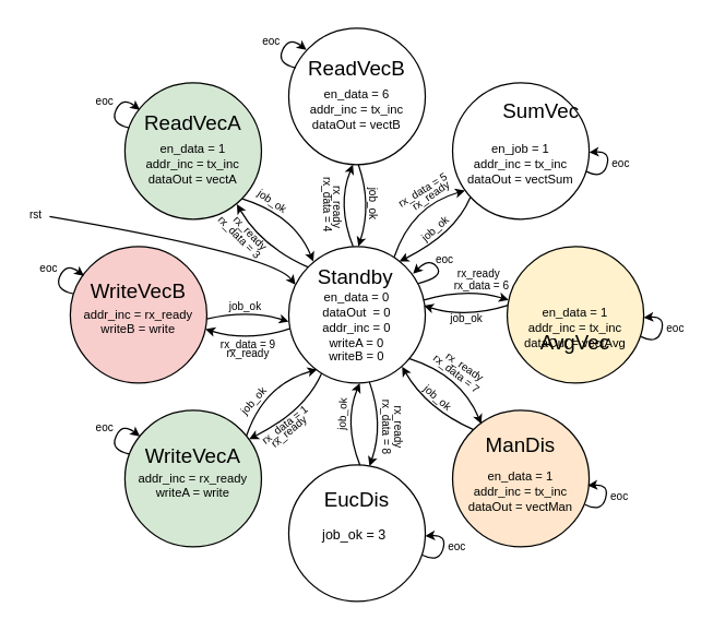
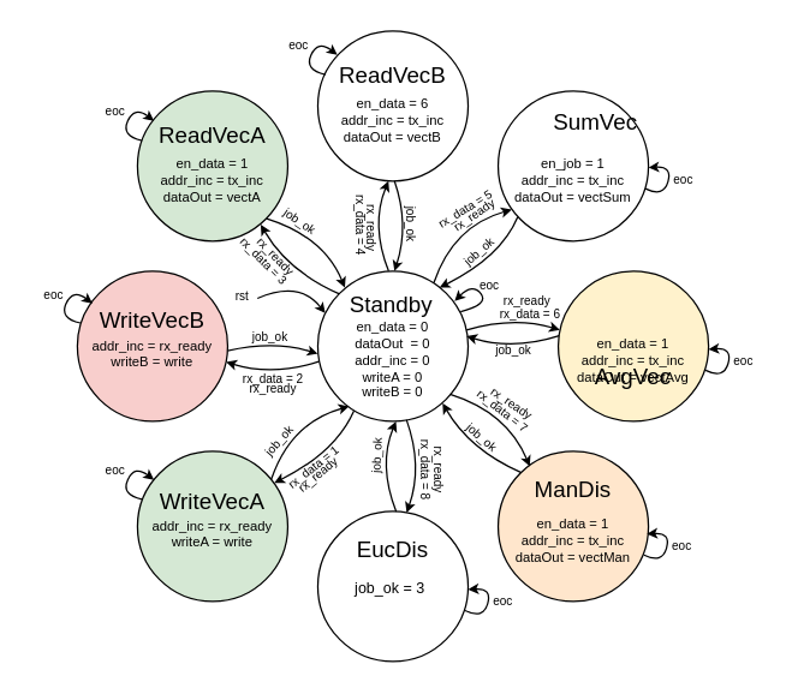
  <mxCell id="0" />
  <mxCell id="1" parent="0" />
  <mxCell id="2" value="en_data = 0&lt;br style=&quot;font-size: 9px;&quot;&gt;dataOut&amp;nbsp; = 0&lt;br style=&quot;font-size: 9px;&quot;&gt;addr_inc = 0&lt;br style=&quot;font-size: 9px;&quot;&gt;writeA = 0&lt;br style=&quot;font-size: 9px;&quot;&gt;writeB = 0&lt;br style=&quot;font-size: 9px;&quot;&gt;&amp;nbsp;" style="ellipse;whiteSpace=wrap;html=1;aspect=fixed;fontSize=9;verticalAlign=bottom;" parent="1" vertex="1"><mxGeometry x="211" y="180" width="100" height="100" as="geometry" /></mxCell>
  <mxCell id="3" value="&lt;br style=&quot;font-size: 9px;&quot;&gt;addr_inc = rx_ready&lt;br style=&quot;font-size: 9px;&quot;&gt;writeA = write" style="ellipse;whiteSpace=wrap;html=1;aspect=fixed;fontSize=9;verticalAlign=middle;fillColor=#d5e8d4;" parent="1" vertex="1"><mxGeometry x="91" y="300" width="100" height="100" as="geometry" /></mxCell>
  <mxCell id="4" value="&lt;br style=&quot;font-size: 9px;&quot;&gt;addr_inc = rx_ready&lt;br style=&quot;font-size: 9px;&quot;&gt;writeB = write" style="ellipse;whiteSpace=wrap;html=1;aspect=fixed;fontSize=9;verticalAlign=middle;fillColor=#f8cecc;" parent="1" vertex="1"><mxGeometry x="51" y="180" width="100" height="100" as="geometry" /></mxCell>
  <mxCell id="5" value="en_data = 1&lt;br style=&quot;font-size: 9px;&quot;&gt;addr_inc = tx_inc&lt;br style=&quot;font-size: 9px;&quot;&gt;dataOut = vectA&lt;br style=&quot;font-size: 9px;&quot;&gt;&lt;br style=&quot;font-size: 9px;&quot;&gt;&amp;nbsp;" style="ellipse;whiteSpace=wrap;html=1;aspect=fixed;fontSize=9;verticalAlign=bottom;fillColor=#d5e8d4;" parent="1" vertex="1"><mxGeometry x="91" y="60" width="100" height="100" as="geometry" /></mxCell>
  <mxCell id="6" value="en_data = 6&lt;br&gt;addr_inc = tx_inc&lt;br&gt;dataOut = vectB&lt;br&gt;&lt;br&gt;&amp;nbsp;" style="ellipse;whiteSpace=wrap;html=1;aspect=fixed;fontSize=9;verticalAlign=bottom;" parent="1" vertex="1"><mxGeometry x="211" y="20" width="100" height="100" as="geometry" /></mxCell>
  <mxCell id="7" value="en_job = 1&lt;br&gt;addr_inc = tx_inc&lt;br&gt;dataOut = vectSum&lt;br&gt;&lt;br&gt;&amp;nbsp;" style="ellipse;whiteSpace=wrap;html=1;aspect=fixed;fontSize=9;verticalAlign=bottom;" parent="1" vertex="1"><mxGeometry x="331" y="60" width="100" height="100" as="geometry" /></mxCell>
  <mxCell id="8" value="en_data = 1&lt;br&gt;addr_inc = tx_inc&lt;br&gt;dataOut = vectAvg&lt;br&gt;&lt;br&gt;&amp;nbsp;" style="ellipse;whiteSpace=wrap;html=1;aspect=fixed;fontSize=9;verticalAlign=bottom;fillColor=#fff2cc;" parent="1" vertex="1"><mxGeometry x="371" y="180" width="100" height="100" as="geometry" /></mxCell>
  <mxCell id="9" value="en_data = 1&lt;br&gt;addr_inc = tx_inc&lt;br&gt;dataOut = vectMan&lt;br&gt;&lt;br&gt;&amp;nbsp;" style="ellipse;whiteSpace=wrap;html=1;aspect=fixed;fontSize=9;verticalAlign=bottom;fillColor=#ffe6cc;" parent="1" vertex="1"><mxGeometry x="331" y="300" width="100" height="100" as="geometry" /></mxCell>
  <mxCell id="10" value="&lt;br&gt;&lt;br&gt;" style="ellipse;whiteSpace=wrap;html=1;aspect=fixed;fontSize=9;verticalAlign=bottom;align=center;" parent="1" vertex="1"><mxGeometry x="211" y="340" width="100" height="100" as="geometry" /></mxCell>
  <mxCell id="11" value="WriteVecA" style="text;html=1;strokeColor=none;fillColor=none;align=center;verticalAlign=middle;whiteSpace=wrap;rounded=0;fontSize=15;" parent="1" vertex="1"><mxGeometry x="111" y="318" width="60" height="30" as="geometry" /></mxCell>
  <mxCell id="12" value="WriteVecB" style="text;html=1;strokeColor=none;fillColor=none;align=center;verticalAlign=middle;whiteSpace=wrap;rounded=0;fontSize=15;" parent="1" vertex="1"><mxGeometry x="71" y="197" width="60" height="30" as="geometry" /></mxCell>
  <mxCell id="13" value="ReadVecA" style="text;html=1;strokeColor=none;fillColor=none;align=center;verticalAlign=middle;whiteSpace=wrap;rounded=0;fontSize=15;" parent="1" vertex="1"><mxGeometry x="111" y="74" width="60" height="30" as="geometry" /></mxCell>
  <mxCell id="14" value="ReadVecB" style="text;html=1;strokeColor=none;fillColor=none;align=center;verticalAlign=middle;whiteSpace=wrap;rounded=0;fontSize=15;" parent="1" vertex="1"><mxGeometry x="231" y="34" width="60" height="30" as="geometry" /></mxCell>
  <mxCell id="15" value="SumVec" style="text;html=1;strokeColor=none;fillColor=none;align=center;verticalAlign=middle;whiteSpace=wrap;rounded=0;fontSize=15;" parent="1" vertex="1"><mxGeometry x="366" y="65" width="60" height="30" as="geometry" /></mxCell>
  <mxCell id="16" value="AvgVec" style="text;html=1;strokeColor=none;fillColor=none;align=center;verticalAlign=middle;whiteSpace=wrap;rounded=0;fontSize=15;" parent="1" vertex="1"><mxGeometry x="391" y="235" width="60" height="30" as="geometry" /></mxCell>
  <mxCell id="17" value="EucDis" style="text;html=1;strokeColor=none;fillColor=none;align=center;verticalAlign=middle;whiteSpace=wrap;rounded=0;fontSize=15;" parent="1" vertex="1"><mxGeometry x="231" y="350" width="60" height="30" as="geometry" /></mxCell>
  <mxCell id="18" value="ManDis" style="text;html=1;strokeColor=none;fillColor=none;align=center;verticalAlign=middle;whiteSpace=wrap;rounded=0;fontSize=15;" parent="1" vertex="1"><mxGeometry x="351" y="310" width="60" height="30" as="geometry" /></mxCell>
  <mxCell id="19" value="" style="endArrow=classic;html=1;curved=1;entryX=0.049;entryY=0.28;entryDx=0;entryDy=0;entryPerimeter=0;endSize=4;startSize=4;exitX=0.991;exitY=0.554;exitDx=0;exitDy=0;exitPerimeter=0;" parent="1" source="20" target="2" edge="1"><mxGeometry width="50" height="50" relative="1" as="geometry"><mxPoint x="190" y="194" as="sourcePoint" /><mxPoint x="231" y="220" as="targetPoint" /><Array as="points"><mxPoint x="199" y="186" /></Array></mxGeometry></mxCell>
- <mxCell id="20" value="rst" style="text;html=1;strokeColor=none;fillColor=none;align=center;verticalAlign=middle;whiteSpace=wrap;rounded=0;fontSize=8;" parent="1" vertex="1"><mxGeometry x="16" y="147" width="20" height="20" as="geometry" /></mxCell>
+ <mxCell id="20" value="rst" style="text;html=1;strokeColor=none;fillColor=none;align=center;verticalAlign=middle;whiteSpace=wrap;rounded=0;fontSize=8;" parent="1" vertex="1"><mxGeometry x="151" y="187" width="20" height="20" as="geometry" /></mxCell>
  <mxCell id="21" value="" style="endArrow=classic;html=1;startSize=4;endSize=4;curved=1;entryX=0.99;entryY=0.605;entryDx=0;entryDy=0;entryPerimeter=0;exitX=0.006;exitY=0.602;exitDx=0;exitDy=0;exitPerimeter=0;" parent="1" source="2" target="4" edge="1"><mxGeometry width="50" height="50" relative="1" as="geometry"><mxPoint x="159.8" y="229.2" as="sourcePoint" /><mxPoint x="221.9" y="229.1" as="targetPoint" /><Array as="points"><mxPoint x="181" y="250" /></Array></mxGeometry></mxCell>
  <mxCell id="22" value="" style="endArrow=classic;html=1;startSize=4;endSize=4;curved=1;entryX=0.009;entryY=0.391;entryDx=0;entryDy=0;entryPerimeter=0;exitX=0.988;exitY=0.392;exitDx=0;exitDy=0;exitPerimeter=0;" parent="1" edge="1"><mxGeometry width="50" height="50" relative="1" as="geometry"><mxPoint x="309.9" y="219.2" as="sourcePoint" /><mxPoint x="372" y="219.1" as="targetPoint" /><Array as="points"><mxPoint x="341.1" y="210" /></Array></mxGeometry></mxCell>
  <mxCell id="23" value="" style="endArrow=classic;html=1;startSize=4;endSize=4;curved=1;" parent="1" edge="1"><mxGeometry width="50" height="50" relative="1" as="geometry"><mxPoint x="225" y="195" as="sourcePoint" /><mxPoint x="173" y="149" as="targetPoint" /><Array as="points"><mxPoint x="191" y="180" /></Array></mxGeometry></mxCell>
  <mxCell id="24" value="" style="endArrow=classic;html=1;startSize=4;endSize=4;curved=1;" parent="1" edge="1"><mxGeometry width="50" height="50" relative="1" as="geometry"><mxPoint x="299" y="262" as="sourcePoint" /><mxPoint x="352" y="310" as="targetPoint" /><Array as="points"><mxPoint x="337" y="274" /></Array></mxGeometry></mxCell>
  <mxCell id="25" value="" style="endArrow=classic;html=1;startSize=4;endSize=4;curved=1;entryX=0.591;entryY=0.008;entryDx=0;entryDy=0;entryPerimeter=0;" parent="1" edge="1"><mxGeometry width="50" height="50" relative="1" as="geometry"><mxPoint x="270" y="279" as="sourcePoint" /><mxPoint x="270.1" y="340.8" as="targetPoint" /><Array as="points"><mxPoint x="281" y="310" /></Array></mxGeometry></mxCell>
  <mxCell id="26" value="" style="endArrow=classic;html=1;startSize=4;endSize=4;curved=1;exitX=0.772;exitY=0.077;exitDx=0;exitDy=0;exitPerimeter=0;" parent="1" source="2" edge="1"><mxGeometry width="50" height="50" relative="1" as="geometry"><mxPoint x="261" y="230" as="sourcePoint" /><mxPoint x="340" y="139" as="targetPoint" /><Array as="points"><mxPoint x="301" y="150" /></Array></mxGeometry></mxCell>
  <mxCell id="27" value="Standby" style="text;html=1;strokeColor=none;fillColor=none;align=center;verticalAlign=middle;whiteSpace=wrap;rounded=0;fontSize=15;" parent="1" vertex="1"><mxGeometry x="230" y="187" width="60" height="30" as="geometry" /></mxCell>
  <mxCell id="28" value="" style="endArrow=classic;html=1;startSize=4;endSize=4;curved=1;" parent="1" edge="1"><mxGeometry width="50" height="50" relative="1" as="geometry"><mxPoint x="235" y="273" as="sourcePoint" /><mxPoint x="182" y="321" as="targetPoint" /><Array as="points"><mxPoint x="222.8" y="300.6" /></Array></mxGeometry></mxCell>
- <mxCell id="29" value="rx_data = 9" style="text;html=1;align=center;verticalAlign=middle;resizable=0;points=[];autosize=1;strokeColor=none;fillColor=none;fontSize=8;" parent="1" vertex="1"><mxGeometry x="151" y="242" width="60" height="20" as="geometry" /></mxCell>
+ <mxCell id="29" value="rx_data = 2" style="text;html=1;align=center;verticalAlign=middle;resizable=0;points=[];autosize=1;strokeColor=none;fillColor=none;fontSize=8;" parent="1" vertex="1"><mxGeometry x="151" y="242" width="60" height="20" as="geometry" /></mxCell>
  <mxCell id="30" value="rx_data = 1" style="text;html=1;align=center;verticalAlign=middle;resizable=0;points=[];autosize=1;strokeColor=none;fillColor=none;fontSize=8;rotation=-38.5;" parent="1" vertex="1"><mxGeometry x="178" y="301" width="60" height="20" as="geometry" /></mxCell>
  <mxCell id="31" value="rx_data = 3" style="text;html=1;align=center;verticalAlign=middle;resizable=0;points=[];autosize=1;strokeColor=none;fillColor=none;fontSize=8;rotation=45.2;" parent="1" vertex="1"><mxGeometry x="145" y="163" width="60" height="20" as="geometry" /></mxCell>
  <mxCell id="32" value="" style="endArrow=classic;html=1;curved=1;endSize=4;startSize=4;" parent="1" edge="1"><mxGeometry width="50" height="50" relative="1" as="geometry"><mxPoint x="151" y="233" as="sourcePoint" /><mxPoint x="211" y="235" as="targetPoint" /><Array as="points"><mxPoint x="182" y="226" /></Array></mxGeometry></mxCell>
  <mxCell id="33" value="rx_data = 4" style="text;html=1;align=center;verticalAlign=middle;resizable=0;points=[];autosize=1;strokeColor=none;fillColor=none;fontSize=8;rotation=90;" parent="1" vertex="1"><mxGeometry x="210" y="139" width="60" height="20" as="geometry" /></mxCell>
  <mxCell id="34" value="rx_data = 5" style="text;html=1;align=center;verticalAlign=middle;resizable=0;points=[];autosize=1;strokeColor=none;fillColor=none;fontSize=8;rotation=-31.4;" parent="1" vertex="1"><mxGeometry x="279" y="129" width="60" height="20" as="geometry" /></mxCell>
  <mxCell id="35" value="rx_data = 6" style="text;html=1;align=center;verticalAlign=middle;resizable=0;points=[];autosize=1;strokeColor=none;fillColor=none;fontSize=8;rotation=0;" parent="1" vertex="1"><mxGeometry x="322" y="199" width="60" height="20" as="geometry" /></mxCell>
  <mxCell id="36" value="rx_data = 7" style="text;html=1;align=center;verticalAlign=middle;resizable=0;points=[];autosize=1;strokeColor=none;fillColor=none;fontSize=8;rotation=38;" parent="1" vertex="1"><mxGeometry x="304" y="263" width="60" height="20" as="geometry" /></mxCell>
  <mxCell id="37" value="rx_data = 8" style="text;html=1;align=center;verticalAlign=middle;resizable=0;points=[];autosize=1;strokeColor=none;fillColor=none;fontSize=8;rotation=90;" parent="1" vertex="1"><mxGeometry x="253" y="302" width="60" height="20" as="geometry" /></mxCell>
  <mxCell id="38" value="eoc" style="text;html=1;align=center;verticalAlign=middle;resizable=0;points=[];autosize=1;strokeColor=none;fillColor=none;fontSize=8;rotation=0;" parent="1" vertex="1"><mxGeometry x="310" y="180" width="30" height="20" as="geometry" /></mxCell>
  <mxCell id="39" value="rx_ready" style="text;html=1;align=center;verticalAlign=middle;resizable=0;points=[];autosize=1;strokeColor=none;fillColor=none;fontSize=8;" parent="1" vertex="1"><mxGeometry x="156" y="248" width="50" height="20" as="geometry" /></mxCell>
  <mxCell id="40" value="rx_ready" style="text;html=1;align=center;verticalAlign=middle;resizable=0;points=[];autosize=1;strokeColor=none;fillColor=none;fontSize=8;rotation=-40;" parent="1" vertex="1"><mxGeometry x="186" y="306" width="50" height="20" as="geometry" /></mxCell>
  <mxCell id="41" value="rx_ready" style="text;html=1;align=center;verticalAlign=middle;resizable=0;points=[];autosize=1;strokeColor=none;fillColor=none;fontSize=8;rotation=90;" parent="1" vertex="1"><mxGeometry x="267" y="302" width="50" height="20" as="geometry" /></mxCell>
  <mxCell id="42" value="rx_ready" style="text;html=1;align=center;verticalAlign=middle;resizable=0;points=[];autosize=1;strokeColor=none;fillColor=none;fontSize=8;rotation=34;" parent="1" vertex="1"><mxGeometry x="315" y="258" width="50" height="20" as="geometry" /></mxCell>
  <mxCell id="43" value="rx_ready" style="text;html=1;align=center;verticalAlign=middle;resizable=0;points=[];autosize=1;strokeColor=none;fillColor=none;fontSize=8;rotation=0;" parent="1" vertex="1"><mxGeometry x="325" y="190" width="50" height="20" as="geometry" /></mxCell>
  <mxCell id="44" value="rx_ready" style="text;html=1;align=center;verticalAlign=middle;resizable=0;points=[];autosize=1;strokeColor=none;fillColor=none;fontSize=8;rotation=-35;" parent="1" vertex="1"><mxGeometry x="290" y="133" width="50" height="20" as="geometry" /></mxCell>
  <mxCell id="45" value="rx_ready" style="text;html=1;align=center;verticalAlign=middle;resizable=0;points=[];autosize=1;strokeColor=none;fillColor=none;fontSize=8;rotation=90;" parent="1" vertex="1"><mxGeometry x="222.1" y="141" width="50" height="20" as="geometry" /></mxCell>
  <mxCell id="46" value="rx_ready" style="text;html=1;align=center;verticalAlign=middle;resizable=0;points=[];autosize=1;strokeColor=none;fillColor=none;fontSize=8;rotation=45.7;" parent="1" vertex="1"><mxGeometry x="158" y="160" width="50" height="20" as="geometry" /></mxCell>
  <mxCell id="47" value="" style="endArrow=classic;html=1;fontSize=10;startSize=4;endSize=4;curved=1;entryX=1;entryY=0.5;entryDx=0;entryDy=0;" parent="1" edge="1"><mxGeometry width="50" height="50" relative="1" as="geometry"><mxPoint x="469" y="246" as="sourcePoint" /><mxPoint x="471" y="232" as="targetPoint" /><Array as="points"><mxPoint x="481" y="252" /><mxPoint x="487" y="231" /></Array></mxGeometry></mxCell>
  <mxCell id="48" value="eoc" style="text;html=1;align=center;verticalAlign=middle;resizable=0;points=[];autosize=1;strokeColor=none;fillColor=none;fontSize=8;rotation=0;" parent="1" vertex="1"><mxGeometry x="479" y="230" width="30" height="20" as="geometry" /></mxCell>
  <mxCell id="49" value="" style="endArrow=classic;html=1;fontSize=10;startSize=4;endSize=4;curved=1;entryX=1;entryY=0.5;entryDx=0;entryDy=0;" parent="1" edge="1"><mxGeometry width="50" height="50" relative="1" as="geometry"><mxPoint x="429" y="125" as="sourcePoint" /><mxPoint x="431" y="111" as="targetPoint" /><Array as="points"><mxPoint x="441" y="131" /><mxPoint x="447" y="110" /></Array></mxGeometry></mxCell>
  <mxCell id="50" value="eoc" style="text;html=1;align=center;verticalAlign=middle;resizable=0;points=[];autosize=1;strokeColor=none;fillColor=none;fontSize=8;rotation=0;" parent="1" vertex="1"><mxGeometry x="439" y="109" width="30" height="20" as="geometry" /></mxCell>
  <mxCell id="51" value="" style="endArrow=classic;html=1;fontSize=10;startSize=4;endSize=4;curved=1;entryX=1;entryY=0.5;entryDx=0;entryDy=0;" parent="1" edge="1"><mxGeometry width="50" height="50" relative="1" as="geometry"><mxPoint x="428" y="369" as="sourcePoint" /><mxPoint x="430" y="355" as="targetPoint" /><Array as="points"><mxPoint x="440" y="375" /><mxPoint x="446" y="354" /></Array></mxGeometry></mxCell>
  <mxCell id="52" value="eoc" style="text;html=1;align=center;verticalAlign=middle;resizable=0;points=[];autosize=1;strokeColor=none;fillColor=none;fontSize=8;rotation=0;" parent="1" vertex="1"><mxGeometry x="438" y="353" width="30" height="20" as="geometry" /></mxCell>
  <mxCell id="53" value="" style="endArrow=classic;html=1;fontSize=10;startSize=4;endSize=4;curved=1;entryX=1;entryY=0.5;entryDx=0;entryDy=0;" parent="1" edge="1"><mxGeometry width="50" height="50" relative="1" as="geometry"><mxPoint x="309" y="406" as="sourcePoint" /><mxPoint x="311" y="392" as="targetPoint" /><Array as="points"><mxPoint x="321" y="412" /><mxPoint x="327" y="391" /></Array></mxGeometry></mxCell>
  <mxCell id="54" value="eoc" style="text;html=1;align=center;verticalAlign=middle;resizable=0;points=[];autosize=1;strokeColor=none;fillColor=none;fontSize=8;rotation=0;" parent="1" vertex="1"><mxGeometry x="319" y="390" width="30" height="20" as="geometry" /></mxCell>
  <mxCell id="55" value="" style="endArrow=classic;html=1;fontSize=10;startSize=4;endSize=4;curved=1;" parent="1" edge="1"><mxGeometry width="50" height="50" relative="1" as="geometry"><mxPoint x="216" y="49" as="sourcePoint" /><mxPoint x="224" y="36" as="targetPoint" /><Array as="points"><mxPoint x="202" y="46" /><mxPoint x="211" y="26" /></Array></mxGeometry></mxCell>
  <mxCell id="56" value="eoc" style="text;html=1;align=center;verticalAlign=middle;resizable=0;points=[];autosize=1;strokeColor=none;fillColor=none;fontSize=8;rotation=0;" parent="1" vertex="1"><mxGeometry x="183" y="20" width="30" height="20" as="geometry" /></mxCell>
  <mxCell id="57" value="" style="endArrow=classic;html=1;fontSize=10;startSize=4;endSize=4;curved=1;" parent="1" edge="1"><mxGeometry width="50" height="50" relative="1" as="geometry"><mxPoint x="94" y="93" as="sourcePoint" /><mxPoint x="102" y="80" as="targetPoint" /><Array as="points"><mxPoint x="80" y="90" /><mxPoint x="89" y="70" /></Array></mxGeometry></mxCell>
  <mxCell id="58" value="eoc" style="text;html=1;align=center;verticalAlign=middle;resizable=0;points=[];autosize=1;strokeColor=none;fillColor=none;fontSize=8;rotation=0;" parent="1" vertex="1"><mxGeometry x="61" y="64" width="30" height="20" as="geometry" /></mxCell>
  <mxCell id="59" value="" style="endArrow=classic;html=1;fontSize=10;startSize=4;endSize=4;curved=1;" parent="1" edge="1"><mxGeometry width="50" height="50" relative="1" as="geometry"><mxPoint x="53" y="214.5" as="sourcePoint" /><mxPoint x="61" y="201.5" as="targetPoint" /><Array as="points"><mxPoint x="39" y="211.5" /><mxPoint x="48" y="191.5" /></Array></mxGeometry></mxCell>
  <mxCell id="60" value="eoc" style="text;html=1;align=center;verticalAlign=middle;resizable=0;points=[];autosize=1;strokeColor=none;fillColor=none;fontSize=8;rotation=0;" parent="1" vertex="1"><mxGeometry x="20" y="185.5" width="30" height="20" as="geometry" /></mxCell>
  <mxCell id="61" value="" style="endArrow=classic;html=1;fontSize=10;startSize=4;endSize=4;curved=1;" parent="1" edge="1"><mxGeometry width="50" height="50" relative="1" as="geometry"><mxPoint x="94" y="332" as="sourcePoint" /><mxPoint x="102" y="319" as="targetPoint" /><Array as="points"><mxPoint x="80" y="329" /><mxPoint x="89" y="309" /></Array></mxGeometry></mxCell>
  <mxCell id="62" value="eoc" style="text;html=1;align=center;verticalAlign=middle;resizable=0;points=[];autosize=1;strokeColor=none;fillColor=none;fontSize=8;rotation=0;" parent="1" vertex="1"><mxGeometry x="61" y="303" width="30" height="20" as="geometry" /></mxCell>
  <mxCell id="63" value="&lt;div style=&quot;text-align: center;&quot;&gt;&lt;span style=&quot;background-color: initial;&quot;&gt;&lt;font size=&quot;1&quot;&gt;job_ok = 3&lt;/font&gt;&lt;/span&gt;&lt;/div&gt;" style="text;whiteSpace=wrap;html=1;" parent="1" vertex="1"><mxGeometry x="234" y="377" width="66" height="23" as="geometry" /></mxCell>
  <mxCell id="64" value="job_ok" style="text;html=1;strokeColor=none;fillColor=none;align=center;verticalAlign=middle;whiteSpace=wrap;rounded=0;fontSize=8;" vertex="1" parent="1"><mxGeometry x="162" y="214" width="35.1" height="20" as="geometry" /></mxCell>
  <mxCell id="65" value="" style="endArrow=classic;html=1;startSize=4;endSize=4;curved=1;" edge="1" parent="1"><mxGeometry width="50" height="50" relative="1" as="geometry"><mxPoint x="177" y="145" as="sourcePoint" /><mxPoint x="229" y="191" as="targetPoint" /><Array as="points"><mxPoint x="215" y="157" /></Array></mxGeometry></mxCell>
  <mxCell id="66" value="job_ok" style="text;html=1;strokeColor=none;fillColor=none;align=center;verticalAlign=middle;whiteSpace=wrap;rounded=0;fontSize=8;rotation=41.2;" vertex="1" parent="1"><mxGeometry x="303" y="281" width="35.1" height="20" as="geometry" /></mxCell>
  <mxCell id="67" value="" style="endArrow=classic;html=1;startSize=4;endSize=4;curved=1;" edge="1" parent="1"><mxGeometry width="50" height="50" relative="1" as="geometry"><mxPoint x="262" y="120" as="sourcePoint" /><mxPoint x="262" y="180" as="targetPoint" /><Array as="points"><mxPoint x="272" y="149" /></Array></mxGeometry></mxCell>
  <mxCell id="68" value="" style="endArrow=classic;html=1;startSize=4;endSize=4;curved=1;exitX=0.421;exitY=0.008;exitDx=0;exitDy=0;exitPerimeter=0;" edge="1" parent="1"><mxGeometry width="50" height="50" relative="1" as="geometry"><mxPoint x="258.1" y="180" as="sourcePoint" /><mxPoint x="258" y="120" as="targetPoint" /><Array as="points"><mxPoint x="246" y="149.2" /></Array></mxGeometry></mxCell>
  <mxCell id="69" value="job_ok" style="text;html=1;strokeColor=none;fillColor=none;align=center;verticalAlign=middle;whiteSpace=wrap;rounded=0;fontSize=8;rotation=90;" vertex="1" parent="1"><mxGeometry x="256" y="139" width="35.1" height="20" as="geometry" /></mxCell>
  <mxCell id="70" value="" style="endArrow=classic;html=1;startSize=4;endSize=4;curved=1;" edge="1" parent="1"><mxGeometry width="50" height="50" relative="1" as="geometry"><mxPoint x="344" y="144" as="sourcePoint" /><mxPoint x="292" y="191" as="targetPoint" /><Array as="points"><mxPoint x="332.8" y="170.6" /></Array></mxGeometry></mxCell>
  <mxCell id="71" value="job_ok" style="text;html=1;strokeColor=none;fillColor=none;align=center;verticalAlign=middle;whiteSpace=wrap;rounded=0;fontSize=8;rotation=-41.5;" vertex="1" parent="1"><mxGeometry x="301" y="157" width="35.1" height="20" as="geometry" /></mxCell>
  <mxCell id="72" value="" style="endArrow=classic;html=1;startSize=4;endSize=4;curved=1;exitX=0.772;exitY=0.077;exitDx=0;exitDy=0;exitPerimeter=0;" edge="1" parent="1"><mxGeometry width="50" height="50" relative="1" as="geometry"><mxPoint x="180" y="318.7" as="sourcePoint" /><mxPoint x="231.8" y="270" as="targetPoint" /><Array as="points"><mxPoint x="192.8" y="281" /></Array></mxGeometry></mxCell>
  <mxCell id="73" value="job_ok" style="text;html=1;strokeColor=none;fillColor=none;align=center;verticalAlign=middle;whiteSpace=wrap;rounded=0;fontSize=8;rotation=-48.9;" vertex="1" parent="1"><mxGeometry x="168" y="283" width="35.1" height="20" as="geometry" /></mxCell>
  <mxCell id="74" value="" style="endArrow=classic;html=1;startSize=4;endSize=4;curved=1;exitX=0.421;exitY=0.008;exitDx=0;exitDy=0;exitPerimeter=0;" edge="1" parent="1"><mxGeometry width="50" height="50" relative="1" as="geometry"><mxPoint x="263.1" y="340" as="sourcePoint" /><mxPoint x="263" y="280" as="targetPoint" /><Array as="points"><mxPoint x="251" y="309.2" /></Array></mxGeometry></mxCell>
  <mxCell id="75" value="job_ok" style="text;html=1;strokeColor=none;fillColor=none;align=center;verticalAlign=middle;whiteSpace=wrap;rounded=0;fontSize=8;rotation=-87.2;" vertex="1" parent="1"><mxGeometry x="233" y="293" width="35.1" height="20" as="geometry" /></mxCell>
  <mxCell id="76" value="" style="endArrow=classic;html=1;startSize=4;endSize=4;curved=1;entryX=0.99;entryY=0.605;entryDx=0;entryDy=0;entryPerimeter=0;exitX=0.006;exitY=0.602;exitDx=0;exitDy=0;exitPerimeter=0;" edge="1" parent="1"><mxGeometry width="50" height="50" relative="1" as="geometry"><mxPoint x="371.6" y="223" as="sourcePoint" /><mxPoint x="310" y="223.3" as="targetPoint" /><Array as="points"><mxPoint x="341" y="232.8" /></Array></mxGeometry></mxCell>
  <mxCell id="77" value="" style="endArrow=classic;html=1;fontSize=10;startSize=4;endSize=4;curved=1;" edge="1" parent="1"><mxGeometry width="50" height="50" relative="1" as="geometry"><mxPoint x="306" y="207" as="sourcePoint" /><mxPoint x="302" y="200" as="targetPoint" /><Array as="points"><mxPoint x="325" y="202" /><mxPoint x="314" y="188" /></Array></mxGeometry></mxCell>
  <mxCell id="78" value="" style="endArrow=classic;html=1;startSize=4;endSize=4;curved=1;" edge="1" parent="1"><mxGeometry width="50" height="50" relative="1" as="geometry"><mxPoint x="346" y="314" as="sourcePoint" /><mxPoint x="294" y="268" as="targetPoint" /><Array as="points"><mxPoint x="312" y="299" /></Array></mxGeometry></mxCell>
  <mxCell id="79" value="job_ok" style="text;html=1;strokeColor=none;fillColor=none;align=center;verticalAlign=middle;whiteSpace=wrap;rounded=0;fontSize=8;" vertex="1" parent="1"><mxGeometry x="324" y="223" width="35.1" height="20" as="geometry" /></mxCell>
  <mxCell id="80" value="job_ok" style="text;html=1;strokeColor=none;fillColor=none;align=center;verticalAlign=middle;whiteSpace=wrap;rounded=0;fontSize=8;rotation=34.7;" vertex="1" parent="1"><mxGeometry x="182" y="137" width="35.1" height="20" as="geometry" /></mxCell>
